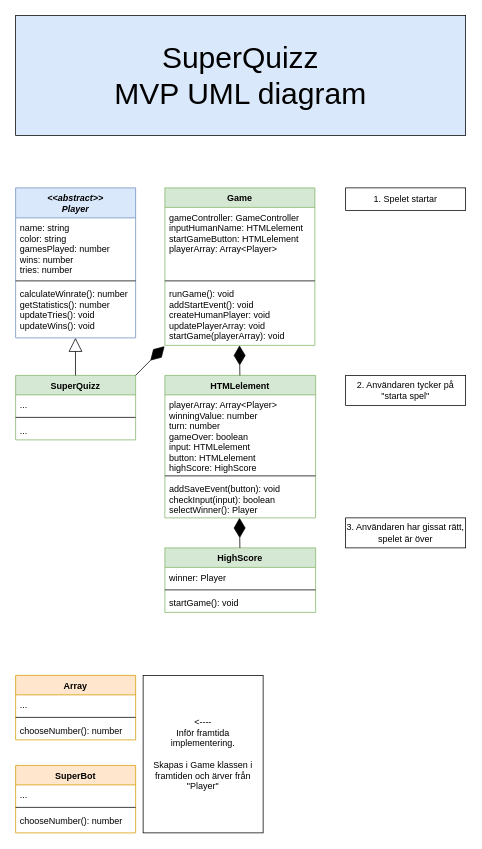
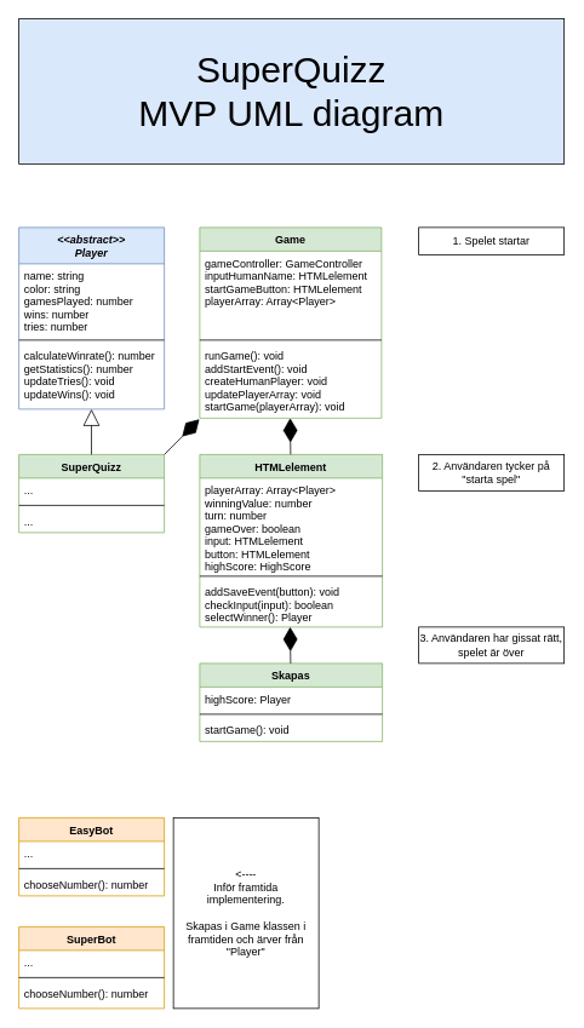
  <mxCell id="0" />
  <mxCell id="1" parent="0" />
  <mxCell id="2" value="HTMLelement" style="swimlane;fontStyle=1;align=center;verticalAlign=top;childLayout=stackLayout;horizontal=1;startSize=26;horizontalStack=0;resizeParent=1;resizeParentMax=0;resizeLast=0;collapsible=1;marginBottom=0;fillColor=#d5e8d4;strokeColor=#82b366;" vertex="1" parent="1"><mxGeometry x="219" y="500" width="201" height="190" as="geometry" /></mxCell>
  <mxCell id="3" value="playerArray: Array&lt;Player&gt;&#10;winningValue: number&#10;turn: number&#10;gameOver: boolean&#10;input: HTMLelement&#10;button: HTMLelement&#10;highScore: HighScore" style="text;strokeColor=none;fillColor=none;align=left;verticalAlign=top;spacingLeft=4;spacingRight=4;overflow=hidden;rotatable=0;points=[[0,0.5],[1,0.5]];portConstraint=eastwest;" vertex="1" parent="2"><mxGeometry y="26" width="201" height="104" as="geometry" /></mxCell>
  <mxCell id="4" value="" style="line;strokeWidth=1;fillColor=none;align=left;verticalAlign=middle;spacingTop=-1;spacingLeft=3;spacingRight=3;rotatable=0;labelPosition=right;points=[];portConstraint=eastwest;" vertex="1" parent="2"><mxGeometry y="130" width="201" height="8" as="geometry" /></mxCell>
  <mxCell id="5" value="addSaveEvent(button): void&#10;checkInput(input): boolean&#10;selectWinner(): Player&#10;" style="text;strokeColor=none;fillColor=none;align=left;verticalAlign=top;spacingLeft=4;spacingRight=4;overflow=hidden;rotatable=0;points=[[0,0.5],[1,0.5]];portConstraint=eastwest;" vertex="1" parent="2"><mxGeometry y="138" width="201" height="52" as="geometry" /></mxCell>
  <mxCell id="6" value="&lt;&lt;abstract&gt;&gt;&#10;Player" style="swimlane;fontStyle=3;align=center;verticalAlign=top;childLayout=stackLayout;horizontal=1;startSize=40;horizontalStack=0;resizeParent=1;resizeParentMax=0;resizeLast=0;collapsible=1;marginBottom=0;fillColor=#dae8fc;strokeColor=#6c8ebf;" vertex="1" parent="1"><mxGeometry x="20" y="250" width="160" height="200" as="geometry" /></mxCell>
  <mxCell id="7" value="name: string&#10;color: string&#10;gamesPlayed: number&#10;wins: number&#10;tries: number" style="text;strokeColor=none;fillColor=none;align=left;verticalAlign=top;spacingLeft=4;spacingRight=4;overflow=hidden;rotatable=0;points=[[0,0.5],[1,0.5]];portConstraint=eastwest;" vertex="1" parent="6"><mxGeometry y="40" width="160" height="80" as="geometry" /></mxCell>
  <mxCell id="8" value="" style="line;strokeWidth=1;fillColor=none;align=left;verticalAlign=middle;spacingTop=-1;spacingLeft=3;spacingRight=3;rotatable=0;labelPosition=right;points=[];portConstraint=eastwest;" vertex="1" parent="6"><mxGeometry y="120" width="160" height="8" as="geometry" /></mxCell>
  <mxCell id="9" value="calculateWinrate(): number&#10;getStatistics(): number&#10;updateTries(): void&#10;updateWins(): void" style="text;strokeColor=none;fillColor=none;align=left;verticalAlign=top;spacingLeft=4;spacingRight=4;overflow=hidden;rotatable=0;points=[[0,0.5],[1,0.5]];portConstraint=eastwest;" vertex="1" parent="6"><mxGeometry y="128" width="160" height="72" as="geometry" /></mxCell>
  <mxCell id="10" value="SuperQuizz" style="swimlane;fontStyle=1;align=center;verticalAlign=top;childLayout=stackLayout;horizontal=1;startSize=26;horizontalStack=0;resizeParent=1;resizeParentMax=0;resizeLast=0;collapsible=1;marginBottom=0;fillColor=#d5e8d4;strokeColor=#82b366;" vertex="1" parent="1"><mxGeometry x="20" y="500" width="160" height="86" as="geometry" /></mxCell>
  <mxCell id="11" value="..." style="text;strokeColor=none;fillColor=none;align=left;verticalAlign=top;spacingLeft=4;spacingRight=4;overflow=hidden;rotatable=0;points=[[0,0.5],[1,0.5]];portConstraint=eastwest;" vertex="1" parent="10"><mxGeometry y="26" width="160" height="26" as="geometry" /></mxCell>
  <mxCell id="12" value="" style="line;strokeWidth=1;fillColor=none;align=left;verticalAlign=middle;spacingTop=-1;spacingLeft=3;spacingRight=3;rotatable=0;labelPosition=right;points=[];portConstraint=eastwest;" vertex="1" parent="10"><mxGeometry y="52" width="160" height="8" as="geometry" /></mxCell>
  <mxCell id="13" value="..." style="text;strokeColor=none;fillColor=none;align=left;verticalAlign=top;spacingLeft=4;spacingRight=4;overflow=hidden;rotatable=0;points=[[0,0.5],[1,0.5]];portConstraint=eastwest;" vertex="1" parent="10"><mxGeometry y="60" width="160" height="26" as="geometry" /></mxCell>
  <mxCell id="14" value="SuperBot" style="swimlane;fontStyle=1;align=center;verticalAlign=top;childLayout=stackLayout;horizontal=1;startSize=26;horizontalStack=0;resizeParent=1;resizeParentMax=0;resizeLast=0;collapsible=1;marginBottom=0;fillColor=#ffe6cc;strokeColor=#d79b00;" vertex="1" parent="1"><mxGeometry x="20" y="1020" width="160" height="90" as="geometry" /></mxCell>
  <mxCell id="15" value="..." style="text;strokeColor=none;fillColor=none;align=left;verticalAlign=top;spacingLeft=4;spacingRight=4;overflow=hidden;rotatable=0;points=[[0,0.5],[1,0.5]];portConstraint=eastwest;" vertex="1" parent="14"><mxGeometry y="26" width="160" height="26" as="geometry" /></mxCell>
  <mxCell id="16" value="" style="line;strokeWidth=1;fillColor=none;align=left;verticalAlign=middle;spacingTop=-1;spacingLeft=3;spacingRight=3;rotatable=0;labelPosition=right;points=[];portConstraint=eastwest;" vertex="1" parent="14"><mxGeometry y="52" width="160" height="8" as="geometry" /></mxCell>
  <mxCell id="17" value="chooseNumber(): number" style="text;strokeColor=none;fillColor=none;align=left;verticalAlign=top;spacingLeft=4;spacingRight=4;overflow=hidden;rotatable=0;points=[[0,0.5],[1,0.5]];portConstraint=eastwest;" vertex="1" parent="14"><mxGeometry y="60" width="160" height="30" as="geometry" /></mxCell>
  <mxCell id="18" value="Game" style="swimlane;fontStyle=1;align=center;verticalAlign=top;childLayout=stackLayout;horizontal=1;startSize=26;horizontalStack=0;resizeParent=1;resizeParentMax=0;resizeLast=0;collapsible=1;marginBottom=0;fillColor=#d5e8d4;strokeColor=#82b366;" vertex="1" parent="1"><mxGeometry x="219" y="250" width="200" height="210" as="geometry" /></mxCell>
  <mxCell id="19" value="gameController: GameController&#10;inputHumanName: HTMLelement&#10;startGameButton: HTMLelement&#10;playerArray: Array&lt;Player&gt;" style="text;strokeColor=none;fillColor=none;align=left;verticalAlign=top;spacingLeft=4;spacingRight=4;overflow=hidden;rotatable=0;points=[[0,0.5],[1,0.5]];portConstraint=eastwest;fontColor=#000000;" vertex="1" parent="18"><mxGeometry y="26" width="200" height="94" as="geometry" /></mxCell>
  <mxCell id="20" value="" style="line;strokeWidth=1;fillColor=none;align=left;verticalAlign=middle;spacingTop=-1;spacingLeft=3;spacingRight=3;rotatable=0;labelPosition=right;points=[];portConstraint=eastwest;" vertex="1" parent="18"><mxGeometry y="120" width="200" height="8" as="geometry" /></mxCell>
  <mxCell id="21" value="runGame(): void&#10;addStartEvent(): void&#10;createHumanPlayer: void&#10;updatePlayerArray: void&#10;startGame(playerArray): void" style="text;strokeColor=none;fillColor=none;align=left;verticalAlign=top;spacingLeft=4;spacingRight=4;overflow=hidden;rotatable=0;points=[[0,0.5],[1,0.5]];portConstraint=eastwest;" vertex="1" parent="18"><mxGeometry y="128" width="200" height="82" as="geometry" /></mxCell>
- <mxCell id="22" value="Array" style="swimlane;fontStyle=1;align=center;verticalAlign=top;childLayout=stackLayout;horizontal=1;startSize=26;horizontalStack=0;resizeParent=1;resizeParentMax=0;resizeLast=0;collapsible=1;marginBottom=0;fillColor=#ffe6cc;strokeColor=#d79b00;" vertex="1" parent="1"><mxGeometry x="20" y="900" width="160" height="86" as="geometry" /></mxCell>
+ <mxCell id="22" value="EasyBot" style="swimlane;fontStyle=1;align=center;verticalAlign=top;childLayout=stackLayout;horizontal=1;startSize=26;horizontalStack=0;resizeParent=1;resizeParentMax=0;resizeLast=0;collapsible=1;marginBottom=0;fillColor=#ffe6cc;strokeColor=#d79b00;" vertex="1" parent="1"><mxGeometry x="20" y="900" width="160" height="86" as="geometry" /></mxCell>
  <mxCell id="23" value="..." style="text;strokeColor=none;fillColor=none;align=left;verticalAlign=top;spacingLeft=4;spacingRight=4;overflow=hidden;rotatable=0;points=[[0,0.5],[1,0.5]];portConstraint=eastwest;" vertex="1" parent="22"><mxGeometry y="26" width="160" height="26" as="geometry" /></mxCell>
  <mxCell id="24" value="" style="line;strokeWidth=1;fillColor=none;align=left;verticalAlign=middle;spacingTop=-1;spacingLeft=3;spacingRight=3;rotatable=0;labelPosition=right;points=[];portConstraint=eastwest;" vertex="1" parent="22"><mxGeometry y="52" width="160" height="8" as="geometry" /></mxCell>
  <mxCell id="25" value="chooseNumber(): number" style="text;strokeColor=none;fillColor=none;align=left;verticalAlign=top;spacingLeft=4;spacingRight=4;overflow=hidden;rotatable=0;points=[[0,0.5],[1,0.5]];portConstraint=eastwest;" vertex="1" parent="22"><mxGeometry y="60" width="160" height="26" as="geometry" /></mxCell>
- <mxCell id="26" value="HighScore" style="swimlane;fontStyle=1;align=center;verticalAlign=top;childLayout=stackLayout;horizontal=1;startSize=26;horizontalStack=0;resizeParent=1;resizeParentMax=0;resizeLast=0;collapsible=1;marginBottom=0;fillColor=#d5e8d4;strokeColor=#82b366;" vertex="1" parent="1"><mxGeometry x="219" y="730" width="201" height="86" as="geometry" /></mxCell>
- <mxCell id="27" value="winner: Player" style="text;strokeColor=none;fillColor=none;align=left;verticalAlign=top;spacingLeft=4;spacingRight=4;overflow=hidden;rotatable=0;points=[[0,0.5],[1,0.5]];portConstraint=eastwest;" vertex="1" parent="26"><mxGeometry y="26" width="201" height="26" as="geometry" /></mxCell>
+ <mxCell id="26" value="Skapas" style="swimlane;fontStyle=1;align=center;verticalAlign=top;childLayout=stackLayout;horizontal=1;startSize=26;horizontalStack=0;resizeParent=1;resizeParentMax=0;resizeLast=0;collapsible=1;marginBottom=0;fillColor=#d5e8d4;strokeColor=#82b366;" vertex="1" parent="1"><mxGeometry x="219" y="730" width="201" height="86" as="geometry" /></mxCell>
+ <mxCell id="27" value="highScore: Player" style="text;strokeColor=none;fillColor=none;align=left;verticalAlign=top;spacingLeft=4;spacingRight=4;overflow=hidden;rotatable=0;points=[[0,0.5],[1,0.5]];portConstraint=eastwest;" vertex="1" parent="26"><mxGeometry y="26" width="201" height="26" as="geometry" /></mxCell>
  <mxCell id="28" value="" style="line;strokeWidth=1;fillColor=none;align=left;verticalAlign=middle;spacingTop=-1;spacingLeft=3;spacingRight=3;rotatable=0;labelPosition=right;points=[];portConstraint=eastwest;" vertex="1" parent="26"><mxGeometry y="52" width="201" height="8" as="geometry" /></mxCell>
  <mxCell id="29" value="startGame(): void" style="text;strokeColor=none;fillColor=none;align=left;verticalAlign=top;spacingLeft=4;spacingRight=4;overflow=hidden;rotatable=0;points=[[0,0.5],[1,0.5]];portConstraint=eastwest;" vertex="1" parent="26"><mxGeometry y="60" width="201" height="26" as="geometry" /></mxCell>
  <mxCell id="30" value="&amp;lt;----&lt;br&gt;Inför framtida &lt;br&gt;implementering.&lt;br&gt;&lt;br&gt;Skapas i Game klassen i framtiden och ärver från &quot;Player&quot;" style="rounded=0;whiteSpace=wrap;html=1;fontColor=#000000;" vertex="1" parent="1"><mxGeometry x="190" y="900" width="160" height="210" as="geometry" /></mxCell>
  <mxCell id="31" value="1. Spelet startar" style="rounded=0;whiteSpace=wrap;html=1;fontColor=#000000;" vertex="1" parent="1"><mxGeometry x="460" y="250" width="160" height="30" as="geometry" /></mxCell>
  <mxCell id="32" value="2. Användaren tycker på &quot;starta spel&quot;" style="rounded=0;whiteSpace=wrap;html=1;fontColor=#000000;" vertex="1" parent="1"><mxGeometry x="460" y="500" width="160" height="40" as="geometry" /></mxCell>
  <mxCell id="33" value="3. Användaren har gissat rätt, spelet är över" style="rounded=0;whiteSpace=wrap;html=1;fontColor=#000000;" vertex="1" parent="1"><mxGeometry x="460" y="690" width="160" height="40" as="geometry" /></mxCell>
  <mxCell id="34" value="" style="endArrow=diamondThin;endFill=1;endSize=24;html=1;fontColor=#000000;" edge="1" parent="1"><mxGeometry width="160" relative="1" as="geometry"><mxPoint x="319" y="730" as="sourcePoint" /><mxPoint x="318.5" y="690" as="targetPoint" /></mxGeometry></mxCell>
  <mxCell id="35" value="" style="endArrow=diamondThin;endFill=1;endSize=24;html=1;fontColor=#000000;" edge="1" parent="1"><mxGeometry width="160" relative="1" as="geometry"><mxPoint x="319" y="500" as="sourcePoint" /><mxPoint x="318.5" y="460" as="targetPoint" /></mxGeometry></mxCell>
  <mxCell id="36" value="" style="endArrow=block;endSize=16;endFill=0;html=1;fontColor=#000000;" edge="1" parent="1"><mxGeometry width="160" relative="1" as="geometry"><mxPoint x="99.8" y="500" as="sourcePoint" /><mxPoint x="99.8" y="450" as="targetPoint" /></mxGeometry></mxCell>
  <mxCell id="37" value="" style="endArrow=diamondThin;endFill=1;endSize=24;html=1;fontColor=#000000;entryX=-0.002;entryY=1.014;entryDx=0;entryDy=0;entryPerimeter=0;" edge="1" parent="1" target="21"><mxGeometry width="160" relative="1" as="geometry"><mxPoint x="180" y="500" as="sourcePoint" /><mxPoint x="210" y="470" as="targetPoint" /></mxGeometry></mxCell>
  <mxCell id="38" value="&lt;font style=&quot;font-size: 40px&quot;&gt;SuperQuizz&lt;br&gt;MVP UML diagram&lt;br&gt;&lt;/font&gt;" style="rounded=0;whiteSpace=wrap;html=1;fontColor=#000000;fillColor=#dae8fc;" vertex="1" parent="1"><mxGeometry x="20" y="20" width="600" height="160" as="geometry" /></mxCell>
